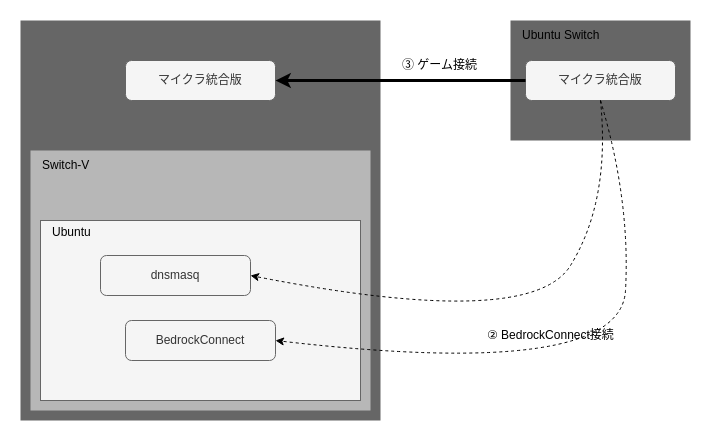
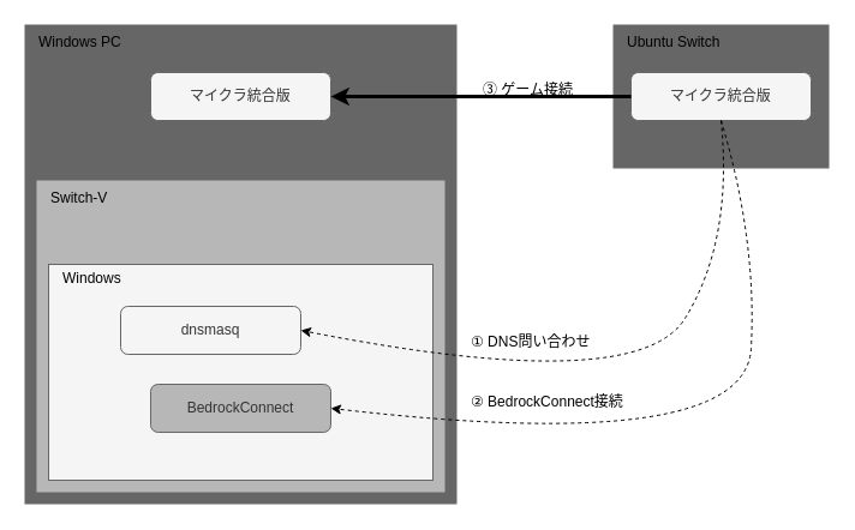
  <mxCell id="0" />
  <mxCell id="1" parent="0" />
  <mxCell id="2" value="" style="rounded=0;whiteSpace=wrap;html=1;strokeColor=none;fillColor=#666666;align=left;" parent="1" vertex="1"><mxGeometry x="20" y="20" width="360" height="400" as="geometry" /></mxCell>
  <mxCell id="3" value="" style="rounded=0;whiteSpace=wrap;html=1;strokeColor=none;fillColor=#b7b7b7;" parent="1" vertex="1"><mxGeometry x="30" y="150" width="340" height="260" as="geometry" /></mxCell>
+ <mxCell id="4" value="Windows PC" style="text;html=1;strokeColor=none;fillColor=none;align=left;verticalAlign=middle;whiteSpace=wrap;rounded=0;spacingRight=0;spacingLeft=10;fontColor=#000000;" parent="1" vertex="1"><mxGeometry x="20" y="20" width="120" height="30" as="geometry" /></mxCell>
  <mxCell id="5" value="Switch-V" style="text;html=1;strokeColor=none;fillColor=none;align=left;verticalAlign=middle;whiteSpace=wrap;rounded=0;spacingLeft=10;fontColor=#000000;" parent="1" vertex="1"><mxGeometry x="30" y="150" width="120" height="30" as="geometry" /></mxCell>
  <mxCell id="6" value="" style="group" parent="1" vertex="1" connectable="0"><mxGeometry x="40" y="220" width="320" height="180" as="geometry" /></mxCell>
  <mxCell id="7" value="" style="rounded=0;whiteSpace=wrap;html=1;strokeColor=#666666;fillColor=#f5f5f5;fontColor=#333333;" parent="6" vertex="1"><mxGeometry width="320" height="180" as="geometry" /></mxCell>
- <mxCell id="8" value="Ubuntu" style="text;html=1;align=left;verticalAlign=middle;whiteSpace=wrap;rounded=0;spacingLeft=10;fontColor=#000000;" parent="6" vertex="1"><mxGeometry width="120" height="24.545" as="geometry" /></mxCell>
+ <mxCell id="8" value="Windows" style="text;html=1;align=left;verticalAlign=middle;whiteSpace=wrap;rounded=0;spacingLeft=10;fontColor=#000000;" parent="6" vertex="1"><mxGeometry width="120" height="24.545" as="geometry" /></mxCell>
  <mxCell id="9" value="dnsmasq" style="rounded=1;whiteSpace=wrap;html=1;fillColor=#f5f5f5;fontColor=#333333;strokeColor=#666666;" parent="6" vertex="1"><mxGeometry x="60" y="35" width="150" height="40" as="geometry" /></mxCell>
- <mxCell id="10" value="BedrockConnect" style="rounded=1;whiteSpace=wrap;html=1;fillColor=#f5f5f5;fontColor=#333333;strokeColor=#666666;" parent="6" vertex="1"><mxGeometry x="85" y="100" width="150" height="40" as="geometry" /></mxCell>
+ <mxCell id="10" value="BedrockConnect" style="rounded=1;whiteSpace=wrap;html=1;fillColor=#b7b7b7;fontColor=#333333;strokeColor=#666666;" parent="6" vertex="1"><mxGeometry x="85" y="100" width="150" height="40" as="geometry" /></mxCell>
  <mxCell id="11" value="マイクラ統合版" style="rounded=1;whiteSpace=wrap;html=1;fillColor=#f5f5f5;fontColor=#333333;strokeColor=#666666;" parent="1" vertex="1"><mxGeometry x="125" y="60" width="150" height="40" as="geometry" /></mxCell>
  <mxCell id="12" value="" style="rounded=0;whiteSpace=wrap;html=1;strokeColor=none;fillColor=#666666;align=left;" parent="1" vertex="1"><mxGeometry x="510" y="20" width="180" height="120" as="geometry" /></mxCell>
  <mxCell id="13" value="マイクラ統合版" style="rounded=1;whiteSpace=wrap;html=1;fillColor=#f5f5f5;fontColor=#333333;strokeColor=#666666;" parent="1" vertex="1"><mxGeometry x="525" y="60" width="150" height="40" as="geometry" /></mxCell>
  <mxCell id="14" value="Ubuntu Switch" style="text;html=1;strokeColor=none;fillColor=none;align=left;verticalAlign=middle;whiteSpace=wrap;rounded=0;spacingRight=0;spacingLeft=10;fontColor=#000000;" parent="1" vertex="1"><mxGeometry x="510" y="20" width="120" height="30" as="geometry" /></mxCell>
  <mxCell id="15" value="" style="endArrow=classic;html=1;rounded=0;exitX=0;exitY=0.5;exitDx=0;exitDy=0;entryX=1;entryY=0.5;entryDx=0;entryDy=0;strokeWidth=3;" parent="1" source="13" target="11" edge="1"><mxGeometry width="50" height="50" relative="1" as="geometry"><mxPoint x="480" y="300" as="sourcePoint" /><mxPoint x="530" y="250" as="targetPoint" /></mxGeometry></mxCell>
  <mxCell id="16" value="" style="curved=1;endArrow=classic;html=1;rounded=0;exitX=0.5;exitY=1;exitDx=0;exitDy=0;entryX=1;entryY=0.5;entryDx=0;entryDy=0;dashed=1;" parent="1" source="13" target="9" edge="1"><mxGeometry width="50" height="50" relative="1" as="geometry"><mxPoint x="560" y="250" as="sourcePoint" /><mxPoint x="610" y="200" as="targetPoint" /><Array as="points"><mxPoint x="610" y="200" /><mxPoint x="530" y="330" /></Array></mxGeometry></mxCell>
  <mxCell id="17" value="" style="curved=1;endArrow=classic;html=1;rounded=0;exitX=0.5;exitY=1;exitDx=0;exitDy=0;entryX=1;entryY=0.5;entryDx=0;entryDy=0;dashed=1;" parent="1" source="13" target="10" edge="1"><mxGeometry width="50" height="50" relative="1" as="geometry"><mxPoint x="605" y="100" as="sourcePoint" /><mxPoint x="330" y="290" as="targetPoint" /><Array as="points"><mxPoint x="630" y="200" /><mxPoint x="620" y="380" /></Array></mxGeometry></mxCell>
- <mxCell id="19" value="② BedrockConnect接続" style="text;html=1;strokeColor=none;fillColor=none;align=left;verticalAlign=middle;whiteSpace=wrap;rounded=0;spacingRight=0;spacingLeft=10;fontColor=#000000;" parent="1" vertex="1"><mxGeometry x="475" y="320" width="150" height="30" as="geometry" /></mxCell>
- <mxCell id="20" value="③ ゲーム接続" style="text;html=1;strokeColor=none;fillColor=none;align=left;verticalAlign=middle;whiteSpace=wrap;rounded=0;spacingRight=0;spacingLeft=10;fontColor=#000000;" parent="1" vertex="1"><mxGeometry x="390" y="50" width="100" height="30" as="geometry" /></mxCell>
+ <mxCell id="18" value="① DNS問い合わせ" style="text;html=1;strokeColor=none;fillColor=none;align=left;verticalAlign=middle;whiteSpace=wrap;rounded=0;spacingRight=0;spacingLeft=10;fontColor=#000000;" parent="1" vertex="1"><mxGeometry x="380" y="270" width="120" height="30" as="geometry" /></mxCell>
+ <mxCell id="19" value="② BedrockConnect接続" style="text;html=1;strokeColor=none;fillColor=none;align=left;verticalAlign=middle;whiteSpace=wrap;rounded=0;spacingRight=0;spacingLeft=10;fontColor=#000000;" parent="1" vertex="1"><mxGeometry x="380" y="320" width="150" height="30" as="geometry" /></mxCell>
+ <mxCell id="20" value="③ ゲーム接続" style="text;html=1;strokeColor=none;fillColor=none;align=left;verticalAlign=middle;whiteSpace=wrap;rounded=0;spacingRight=0;spacingLeft=10;fontColor=#000000;" parent="1" vertex="1"><mxGeometry x="390" y="60" width="100" height="30" as="geometry" /></mxCell>
